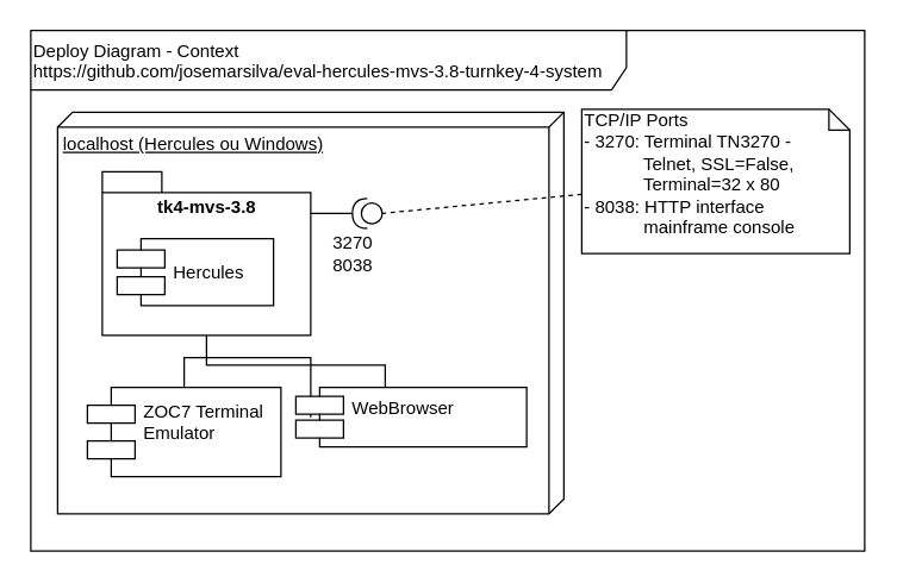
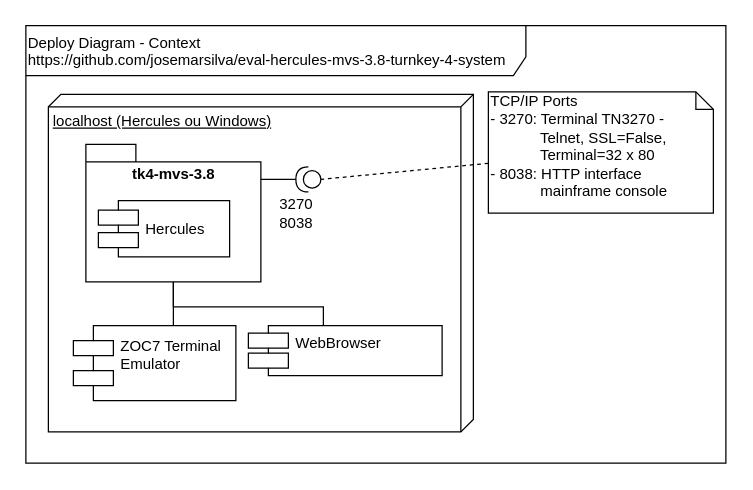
  <mxCell id="0" />
  <mxCell id="1" parent="0" />
  <mxCell id="2" value="Deploy Diagram - Context&lt;br&gt;https://github.com/josemarsilva/eval-hercules-mvs-3.8-turnkey-4-system&lt;br&gt;" style="shape=umlFrame;whiteSpace=wrap;html=1;width=400;height=40;verticalAlign=top;align=left;" parent="1" vertex="1"><mxGeometry x="20" y="20" width="560" height="350" as="geometry" /></mxCell>
  <mxCell id="3" value="localhost (Hercules ou Windows)" style="verticalAlign=top;align=left;spacingTop=8;spacingLeft=2;spacingRight=12;shape=cube;size=10;direction=south;fontStyle=4;html=1;" parent="1" vertex="1"><mxGeometry x="38" y="75" width="340" height="270" as="geometry" /></mxCell>
  <mxCell id="4" value="tk4-mvs-3.8" style="shape=folder;fontStyle=1;spacingTop=10;tabWidth=40;tabHeight=14;tabPosition=left;html=1;verticalAlign=top;" parent="1" vertex="1"><mxGeometry x="68" y="115" width="140" height="110" as="geometry" /></mxCell>
  <mxCell id="5" value="Hercules" style="shape=component;align=left;spacingLeft=36;" parent="1" vertex="1"><mxGeometry x="78" y="160" width="105" height="45" as="geometry" /></mxCell>
- <mxCell id="6" style="edgeStyle=orthogonalEdgeStyle;rounded=0;orthogonalLoop=1;jettySize=auto;html=1;exitX=0.5;exitY=0;exitDx=0;exitDy=0;endArrow=none;endFill=0;" parent="1" source="7" target="9" edge="1"><mxGeometry relative="1" as="geometry" /></mxCell>
+ <mxCell id="6" style="edgeStyle=orthogonalEdgeStyle;rounded=0;orthogonalLoop=1;jettySize=auto;html=1;exitX=0.5;exitY=0;exitDx=0;exitDy=0;entryX=0.5;entryY=1;entryDx=0;entryDy=0;entryPerimeter=0;endArrow=none;endFill=0;" parent="1" source="7" target="4" edge="1"><mxGeometry relative="1" as="geometry" /></mxCell>
  <mxCell id="7" value="ZOC7 Terminal&#10;Emulator&#10;" style="shape=component;align=left;spacingLeft=36;" parent="1" vertex="1"><mxGeometry x="58" y="260" width="130" height="60" as="geometry" /></mxCell>
  <mxCell id="8" style="rounded=0;orthogonalLoop=1;jettySize=auto;html=1;exitX=0.5;exitY=0;exitDx=0;exitDy=0;endArrow=none;endFill=0;entryX=0.5;entryY=1;entryDx=0;entryDy=0;entryPerimeter=0;edgeStyle=orthogonalEdgeStyle;" parent="1" source="9" target="4" edge="1"><mxGeometry relative="1" as="geometry"><Array as="points"><mxPoint x="258" y="245" /><mxPoint x="138" y="245" /></Array></mxGeometry></mxCell>
  <mxCell id="9" value="WebBrowser&#10;" style="shape=component;align=left;spacingLeft=36;" parent="1" vertex="1"><mxGeometry x="198" y="260" width="155" height="40" as="geometry" /></mxCell>
  <mxCell id="10" style="rounded=0;orthogonalLoop=1;jettySize=auto;html=1;endArrow=none;endFill=0;dashed=1;entryX=0;entryY=0.5;entryDx=0;entryDy=0;entryPerimeter=0;" parent="1" source="11" target="13" edge="1"><mxGeometry relative="1" as="geometry"><mxPoint x="183" y="183" as="targetPoint" /></mxGeometry></mxCell>
  <mxCell id="11" value="TCP/IP Ports&lt;br&gt;- 3270: Terminal TN3270 - &lt;br&gt;&amp;nbsp; &amp;nbsp; &amp;nbsp; &amp;nbsp; &amp;nbsp; &amp;nbsp; Telnet, SSL=False, &lt;br&gt;&amp;nbsp; &amp;nbsp; &amp;nbsp; &amp;nbsp; &amp;nbsp; &amp;nbsp; Terminal=32 x 80&lt;br&gt;- 8038: HTTP interface &lt;br&gt;&amp;nbsp; &amp;nbsp; &amp;nbsp; &amp;nbsp; &amp;nbsp; &amp;nbsp; mainframe console" style="shape=note;whiteSpace=wrap;html=1;size=14;verticalAlign=top;align=left;spacingTop=-6;" parent="1" vertex="1"><mxGeometry x="390" y="73" width="180" height="97" as="geometry" /></mxCell>
  <mxCell id="12" style="edgeStyle=none;rounded=0;orthogonalLoop=1;jettySize=auto;html=1;entryX=1;entryY=0.255;entryDx=0;entryDy=0;endArrow=none;endFill=0;entryPerimeter=0;" edge="1" parent="1" source="13" target="4"><mxGeometry relative="1" as="geometry" /></mxCell>
  <mxCell id="13" value="" style="shape=providedRequiredInterface;html=1;verticalLabelPosition=bottom;rotation=180;" vertex="1" parent="1"><mxGeometry x="236" y="133" width="20" height="20" as="geometry" /></mxCell>
  <mxCell id="14" value="3270&lt;br&gt;8038" style="text;html=1;resizable=0;autosize=1;align=center;verticalAlign=middle;points=[];fillColor=none;strokeColor=none;rounded=0;" vertex="1" parent="1"><mxGeometry x="216" y="155" width="40" height="30" as="geometry" /></mxCell>
